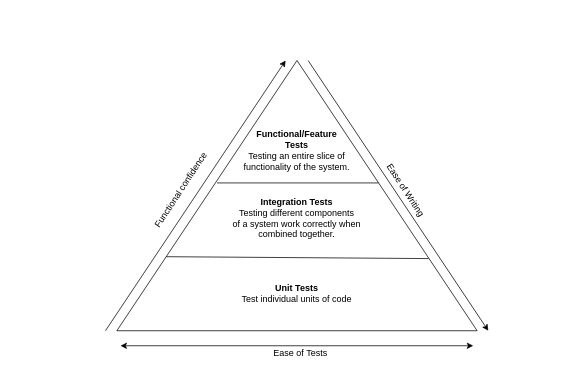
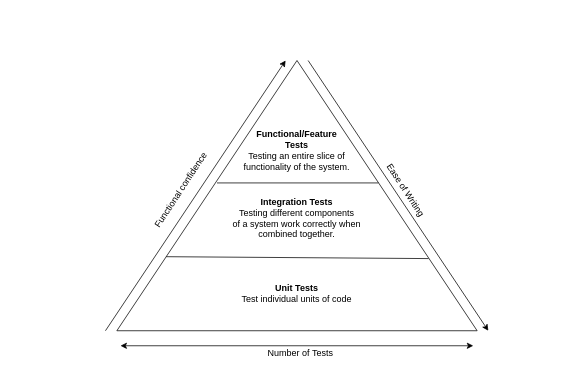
  <mxCell id="0" />
  <mxCell id="1" parent="0" />
  <mxCell id="2" value="" style="triangle;whiteSpace=wrap;html=1;rotation=-90;" vertex="1" parent="1"><mxGeometry x="215.16" y="20" width="360" height="480" as="geometry" /></mxCell>
  <mxCell id="3" value="" style="endArrow=none;html=1;exitX=0.274;exitY=0.135;exitDx=0;exitDy=0;exitPerimeter=0;entryX=0.267;entryY=0.863;entryDx=0;entryDy=0;entryPerimeter=0;" edge="1" parent="1"><mxGeometry width="50" height="50" relative="1" as="geometry"><mxPoint x="220.96" y="341.36" as="sourcePoint" /><mxPoint x="570.4" y="343.88" as="targetPoint" /><Array as="points" /></mxGeometry></mxCell>
  <mxCell id="4" value="" style="endArrow=none;html=1;entryX=0.547;entryY=0.726;entryDx=0;entryDy=0;entryPerimeter=0;exitX=0.547;exitY=0.278;exitDx=0;exitDy=0;exitPerimeter=0;" edge="1" parent="1" source="2" target="2"><mxGeometry width="50" height="50" relative="1" as="geometry"><mxPoint x="125.16" y="-170" as="sourcePoint" /><mxPoint x="565.16" y="-220" as="targetPoint" /><Array as="points" /></mxGeometry></mxCell>
  <mxCell id="5" value="&lt;b&gt;Unit Tests&lt;/b&gt;&lt;br&gt;Test individual units of code&lt;b&gt;&lt;br&gt;&lt;/b&gt;" style="text;html=1;strokeColor=none;fillColor=none;align=center;verticalAlign=middle;whiteSpace=wrap;rounded=0;" vertex="1" parent="1"><mxGeometry x="220" y="340" width="350" height="100" as="geometry" /></mxCell>
  <mxCell id="6" value="&lt;b&gt;Integration Tests&lt;/b&gt;&lt;br&gt;Testing different components&lt;br&gt;of a system work correctly when&lt;br&gt;combined together.&lt;b&gt;&lt;br&gt;&lt;/b&gt;" style="text;html=1;strokeColor=none;fillColor=none;align=center;verticalAlign=middle;whiteSpace=wrap;rounded=0;" vertex="1" parent="1"><mxGeometry x="290" y="240" width="210" height="100" as="geometry" /></mxCell>
  <mxCell id="7" value="&lt;b&gt;Functional/Feature&lt;br&gt;Tests&lt;/b&gt;&lt;br&gt;Testing an entire slice of functionality of the system." style="text;html=1;strokeColor=none;fillColor=none;align=center;verticalAlign=middle;whiteSpace=wrap;rounded=0;" vertex="1" parent="1"><mxGeometry x="300.16" y="170" width="190" height="60" as="geometry" /></mxCell>
  <mxCell id="8" value="" style="endArrow=classic;startArrow=classic;html=1;" edge="1" parent="1"><mxGeometry width="50" height="50" relative="1" as="geometry"><mxPoint x="160" y="460" as="sourcePoint" /><mxPoint x="630" y="460" as="targetPoint" /></mxGeometry></mxCell>
- <mxCell id="9" value="Ease of Tests" style="text;html=1;strokeColor=none;fillColor=none;align=center;verticalAlign=middle;whiteSpace=wrap;rounded=0;" vertex="1" parent="1"><mxGeometry x="170" y="460" width="460" height="20" as="geometry" /></mxCell>
+ <mxCell id="9" value="Number of Tests" style="text;html=1;strokeColor=none;fillColor=none;align=center;verticalAlign=middle;whiteSpace=wrap;rounded=0;" vertex="1" parent="1"><mxGeometry x="170" y="460" width="460" height="20" as="geometry" /></mxCell>
  <mxCell id="10" value="" style="endArrow=classic;html=1;" edge="1" parent="1"><mxGeometry width="50" height="50" relative="1" as="geometry"><mxPoint x="140" y="440" as="sourcePoint" /><mxPoint x="380" y="80" as="targetPoint" /></mxGeometry></mxCell>
  <mxCell id="11" value="Functional confidence" style="text;html=1;strokeColor=none;fillColor=none;align=center;verticalAlign=middle;whiteSpace=wrap;rounded=0;rotation=-56.7;" vertex="1" parent="1"><mxGeometry x="20.5" y="240.94" width="440" height="24.18" as="geometry" /></mxCell>
  <mxCell id="12" value="" style="endArrow=none;html=1;endFill=0;startArrow=classic;startFill=1;" edge="1" parent="1"><mxGeometry width="50" height="50" relative="1" as="geometry"><mxPoint x="650" y="440" as="sourcePoint" /><mxPoint x="410" y="80" as="targetPoint" /></mxGeometry></mxCell>
  <mxCell id="13" value="Ease of Writing" style="text;html=1;strokeColor=none;fillColor=none;align=center;verticalAlign=middle;whiteSpace=wrap;rounded=0;rotation=56.9;direction=west;flipH=1;" vertex="1" parent="1"><mxGeometry x="320" y="240.94" width="440" height="24.18" as="geometry" /></mxCell>
